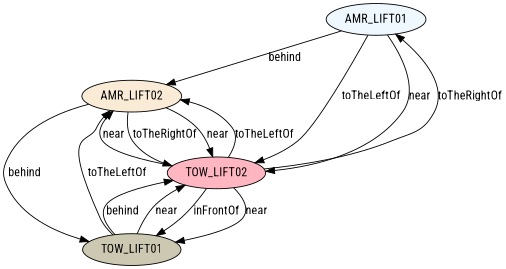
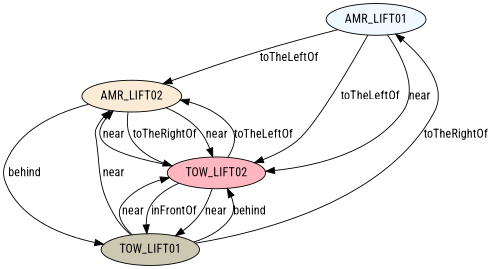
  digraph {
    fontname="Roboto Condensed"
    node [fontname="Roboto Condensed" style=filled]
    edge [color=black fontname="Roboto Condensed" style=filled]
    n1 [fillcolor=aliceblue label=AMR_LIFT01]
    n2 [fillcolor=antiquewhite label=AMR_LIFT02]
    n3 [fillcolor=lightpink label=TOW_LIFT02]
    n4 [fillcolor=cornsilk3 label=TOW_LIFT01]
-   n1 -> n2 [label=behind]
+   n1 -> n2 [label=toTheLeftOf]
    n1 -> n3 [label=toTheLeftOf]
    n1 -> n3 [label=near]
    n2 -> n3 [label=toTheRightOf]
    n2 -> n3 [label=near]
    n2 -> n4 [label=behind]
-   n3 -> n1 [label=toTheRightOf]
+   n4 -> n1 [label=toTheRightOf]
    n3 -> n2 [label=toTheLeftOf]
    n3 -> n2 [label=near]
    n3 -> n4 [label=inFrontOf]
    n3 -> n4 [label=near]
-   n4 -> n2 [label=toTheLeftOf]
+   n4 -> n2 [label=near]
    n4 -> n3 [label=behind]
    n4 -> n3 [label=near]
  }
